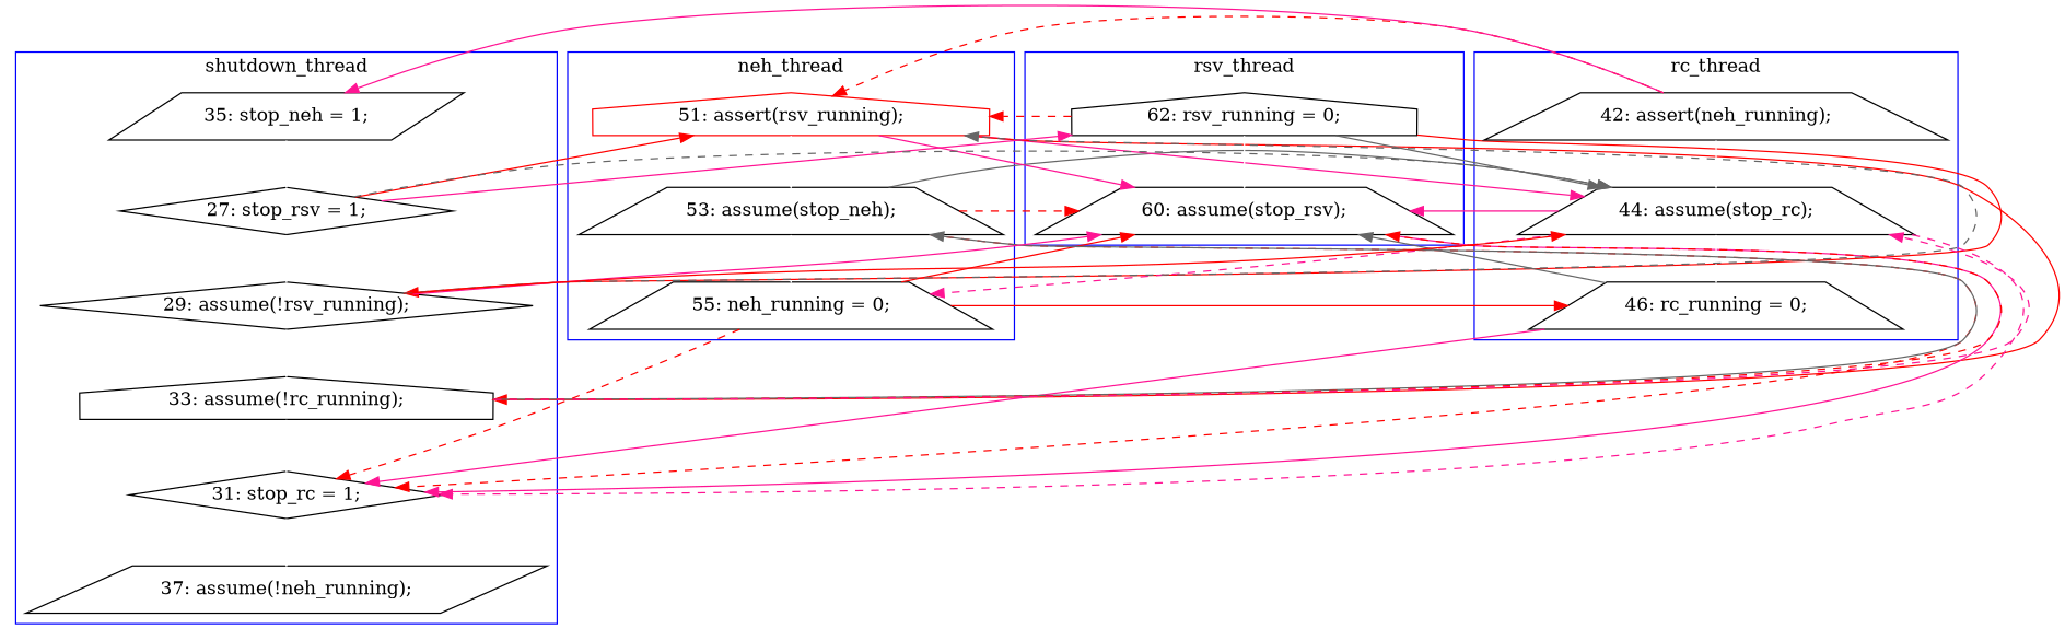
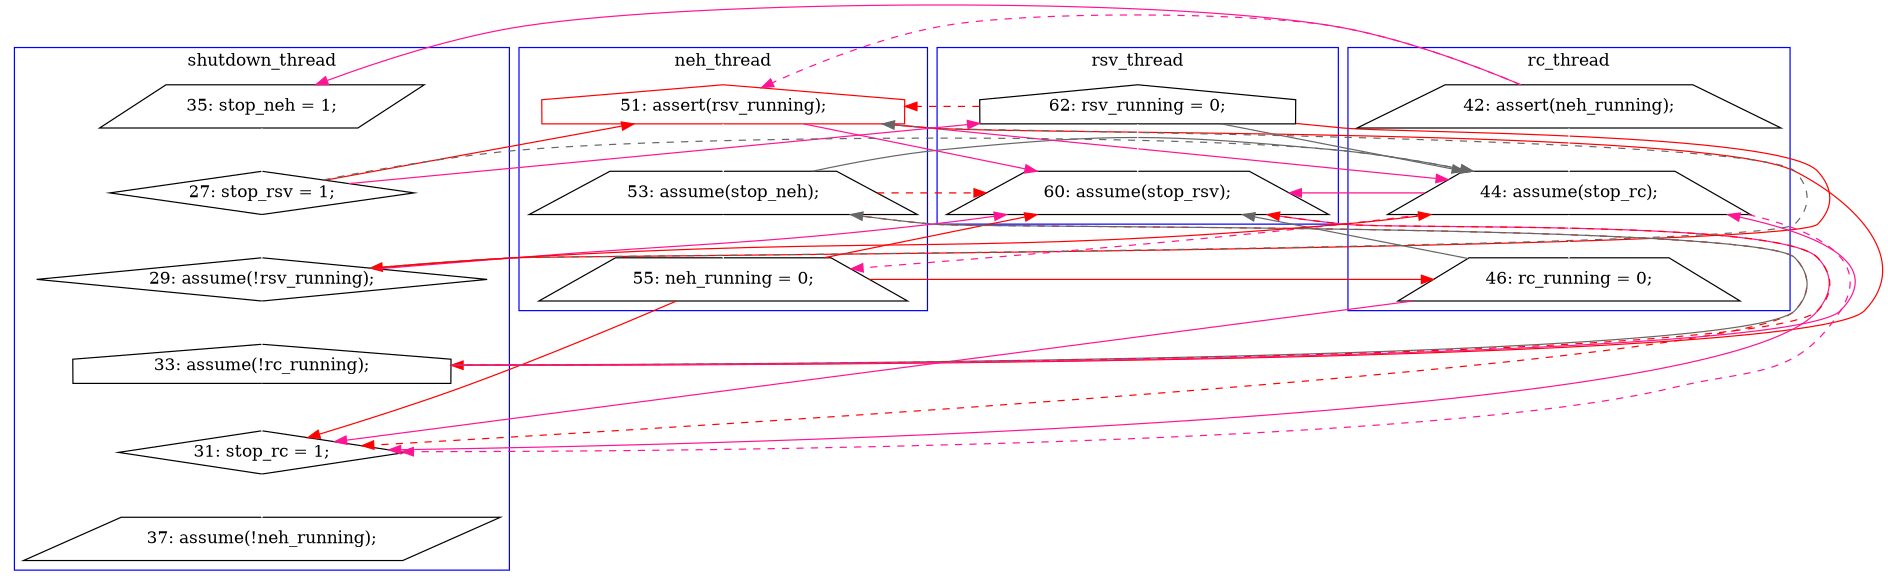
  digraph {
    node [shape=trapezium]
    edge [color=deeppink style=solid constraint=false]
    n1 [label="53: assume(stop_neh);"]
    n2 [color=red label="51: assert(rsv_running);" shape=house]
    n3 [label="55: neh_running = 0;"]
    n4 [label="60: assume(stop_rsv);"]
    n5 [label="62: rsv_running = 0;" shape=house]
    n6 [label="46: rc_running = 0;"]
    n7 [label="44: assume(stop_rc);"]
    n8 [label="42: assert(neh_running);"]
    n9 [label="33: assume(!rc_running);" shape=house]
    n10 [label="29: assume(!rsv_running);" shape=diamond]
    n11 [label="27: stop_rsv = 1;" shape=diamond]
    n12 [label="31: stop_rc = 1;" shape=diamond]
    n13 [label="35: stop_neh = 1;" shape=parallelogram]
    n14 [label="37: assume(!neh_running);" shape=parallelogram]
    subgraph cluster_1 {
      color=blue
      label=neh_thread
      n1
      n2
      n3
    }
    subgraph cluster_2 {
      color=blue
      label=rsv_thread
      n4
      n5
    }
    subgraph cluster_3 {
      color=blue
      label=rc_thread
      n6
      n7
      n8
    }
    subgraph cluster_4 {
      color=blue
      label=shutdown_thread
      n9
      n10
      n11
      n12
      n13
      n14
    }
    n1 -> n3 [color=white constraint=""]
    n1 -> n4 [color=red style=dashed]
    n1 -> n7 [color=gray40]
    n1 -> n12 [color=red style=dashed]
    n2 -> n1 [color=white constraint=""]
    n2 -> n4
    n2 -> n7
    n2 -> n9 [color=red]
    n3 -> n4 [color=red]
    n3 -> n6 [color=red]
-   n3 -> n12 [color=red style=dashed]
+   n3 -> n12 [color=red]
    n4 -> n12
    n5 -> n2 [color=red style=dashed]
    n5 -> n4 [color=white constraint=""]
    n5 -> n7 [color=gray40]
    n5 -> n10 [color=red]
    n6 -> n4 [color=gray40]
    n6 -> n12
    n7 -> n3 [style=dashed]
    n7 -> n4
    n7 -> n6 [color=white constraint=""]
    n7 -> n12 [style=dashed]
-   n8 -> n2 [color=red style=dashed]
+   n8 -> n2 [style=dashed]
    n8 -> n7 [color=white constraint=""]
    n8 -> n13
    n9 -> n1 [color=gray40]
    n9 -> n4 [color=red style=dashed]
-   n9 -> n7 [style=dashed]
+   n9 -> n7
    n9 -> n12 [color=white constraint=""]
    n10 -> n2 [color=gray40 style=dashed]
    n10 -> n4
    n10 -> n7 [color=red]
    n10 -> n9 [color=white constraint=""]
    n11 -> n2 [color=red]
    n11 -> n5
    n11 -> n7 [color=gray40 style=dashed]
    n11 -> n10 [color=white constraint=""]
    n12 -> n14 [color=white constraint=""]
    n13 -> n11 [color=white constraint=""]
  }
